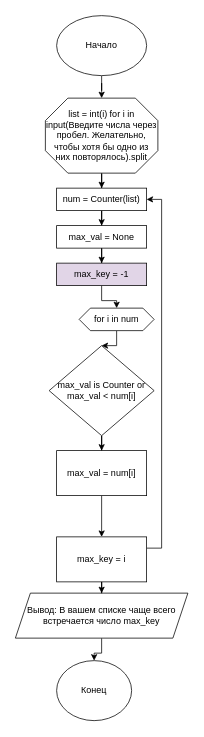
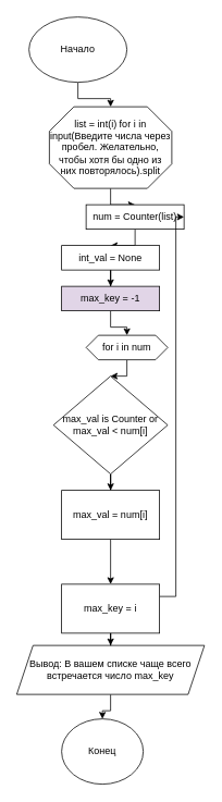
  <mxCell id="0" />
  <mxCell id="1" parent="0" />
  <mxCell id="2" style="edgeStyle=orthogonalEdgeStyle;rounded=0;orthogonalLoop=1;jettySize=auto;html=1;entryX=0.5;entryY=0;entryDx=0;entryDy=0;entryPerimeter=0;" edge="1" parent="1" source="3" target="5"><mxGeometry relative="1" as="geometry" /></mxCell>
- <mxCell id="3" value="Начало" style="ellipse;whiteSpace=wrap;html=1;" vertex="1" parent="1"><mxGeometry x="75" y="20" width="120" height="80" as="geometry" /></mxCell>
+ <mxCell id="3" value="Начало" style="ellipse;whiteSpace=wrap;html=1;" vertex="1" parent="1"><mxGeometry x="35" y="20" width="120" height="80" as="geometry" /></mxCell>
  <mxCell id="4" style="edgeStyle=orthogonalEdgeStyle;rounded=0;orthogonalLoop=1;jettySize=auto;html=1;" edge="1" parent="1" source="5" target="7"><mxGeometry relative="1" as="geometry" /></mxCell>
  <mxCell id="5" value="list = int(i) for i in input(Введите числа через пробел. Желательно, чтобы хотя бы одно из них повторялось).split" style="whiteSpace=wrap;html=1;shape=mxgraph.basic.octagon2;align=center;verticalAlign=middle;dx=15;" vertex="1" parent="1"><mxGeometry x="60" y="130" width="150" height="100" as="geometry" /></mxCell>
  <mxCell id="6" style="edgeStyle=orthogonalEdgeStyle;rounded=0;orthogonalLoop=1;jettySize=auto;html=1;entryX=0.5;entryY=0;entryDx=0;entryDy=0;" edge="1" parent="1" source="7" target="9"><mxGeometry relative="1" as="geometry" /></mxCell>
- <mxCell id="7" value="num = Counter(list)" style="rounded=0;whiteSpace=wrap;html=1;" vertex="1" parent="1"><mxGeometry x="75" y="250" width="120" height="30" as="geometry" /></mxCell>
+ <mxCell id="7" value="num = Counter(list)" style="rounded=0;whiteSpace=wrap;html=1;" vertex="1" parent="1"><mxGeometry x="105" y="250" width="120" height="30" as="geometry" /></mxCell>
  <mxCell id="8" style="edgeStyle=orthogonalEdgeStyle;rounded=0;orthogonalLoop=1;jettySize=auto;html=1;entryX=0.5;entryY=0;entryDx=0;entryDy=0;" edge="1" parent="1" source="9" target="11"><mxGeometry relative="1" as="geometry" /></mxCell>
- <mxCell id="9" value="max_val = None" style="rounded=0;whiteSpace=wrap;html=1;" vertex="1" parent="1"><mxGeometry x="75" y="300" width="120" height="30" as="geometry" /></mxCell>
+ <mxCell id="9" value="int_val = None" style="rounded=0;whiteSpace=wrap;html=1;" vertex="1" parent="1"><mxGeometry x="75" y="300" width="120" height="30" as="geometry" /></mxCell>
  <mxCell id="10" style="edgeStyle=orthogonalEdgeStyle;rounded=0;orthogonalLoop=1;jettySize=auto;html=1;entryX=0.5;entryY=0;entryDx=0;entryDy=0;entryPerimeter=0;" edge="1" parent="1" source="11" target="13"><mxGeometry relative="1" as="geometry" /></mxCell>
  <mxCell id="11" value="max_key = -1" style="rounded=0;whiteSpace=wrap;html=1;fillColor=#e1d5e7;" vertex="1" parent="1"><mxGeometry x="75" y="350" width="120" height="30" as="geometry" /></mxCell>
  <mxCell id="12" style="edgeStyle=orthogonalEdgeStyle;rounded=0;orthogonalLoop=1;jettySize=auto;html=1;entryX=0.5;entryY=0;entryDx=0;entryDy=0;" edge="1" parent="1" source="13" target="15"><mxGeometry relative="1" as="geometry" /></mxCell>
  <mxCell id="13" value="for i in num" style="whiteSpace=wrap;html=1;shape=mxgraph.basic.octagon2;align=center;verticalAlign=middle;dx=15;" vertex="1" parent="1"><mxGeometry x="105" y="410" width="100" height="30" as="geometry" /></mxCell>
  <mxCell id="14" style="edgeStyle=orthogonalEdgeStyle;rounded=0;orthogonalLoop=1;jettySize=auto;html=1;entryX=0.5;entryY=0;entryDx=0;entryDy=0;" edge="1" parent="1" source="15" target="17"><mxGeometry relative="1" as="geometry" /></mxCell>
  <mxCell id="15" value="max_val is Counter or max_val &amp;lt; num[i]" style="rhombus;whiteSpace=wrap;html=1;" vertex="1" parent="1"><mxGeometry x="65" y="460" width="140" height="120" as="geometry" /></mxCell>
  <mxCell id="16" style="edgeStyle=orthogonalEdgeStyle;rounded=0;orthogonalLoop=1;jettySize=auto;html=1;entryX=0.5;entryY=0;entryDx=0;entryDy=0;" edge="1" parent="1" source="17" target="20"><mxGeometry relative="1" as="geometry" /></mxCell>
  <mxCell id="17" value="max_val = num[i]" style="rounded=0;whiteSpace=wrap;html=1;" vertex="1" parent="1"><mxGeometry x="75" y="600" width="120" height="60" as="geometry" /></mxCell>
  <mxCell id="18" style="edgeStyle=orthogonalEdgeStyle;rounded=0;orthogonalLoop=1;jettySize=auto;html=1;entryX=0.5;entryY=0;entryDx=0;entryDy=0;" edge="1" parent="1" source="20" target="22"><mxGeometry relative="1" as="geometry" /></mxCell>
  <mxCell id="19" style="edgeStyle=orthogonalEdgeStyle;rounded=0;orthogonalLoop=1;jettySize=auto;html=1;entryX=1;entryY=0.5;entryDx=0;entryDy=0;" edge="1" parent="1" source="20" target="7"><mxGeometry relative="1" as="geometry"><Array as="points"><mxPoint x="215" y="730" /><mxPoint x="215" y="265" /></Array></mxGeometry></mxCell>
  <mxCell id="20" value="max_key = i" style="rounded=0;whiteSpace=wrap;html=1;" vertex="1" parent="1"><mxGeometry x="75" y="715" width="120" height="60" as="geometry" /></mxCell>
  <mxCell id="21" style="edgeStyle=orthogonalEdgeStyle;rounded=0;orthogonalLoop=1;jettySize=auto;html=1;" edge="1" parent="1" source="22" target="23"><mxGeometry relative="1" as="geometry" /></mxCell>
  <mxCell id="22" value="Вывод: В вашем списке чаще всего встречается число max_key" style="shape=parallelogram;perimeter=parallelogramPerimeter;whiteSpace=wrap;html=1;fixedSize=1;" vertex="1" parent="1"><mxGeometry x="20" y="790" width="230" height="60" as="geometry" /></mxCell>
  <mxCell id="23" value="Конец" style="ellipse;whiteSpace=wrap;html=1;" vertex="1" parent="1"><mxGeometry x="75" y="880" width="100" height="80" as="geometry" /></mxCell>
